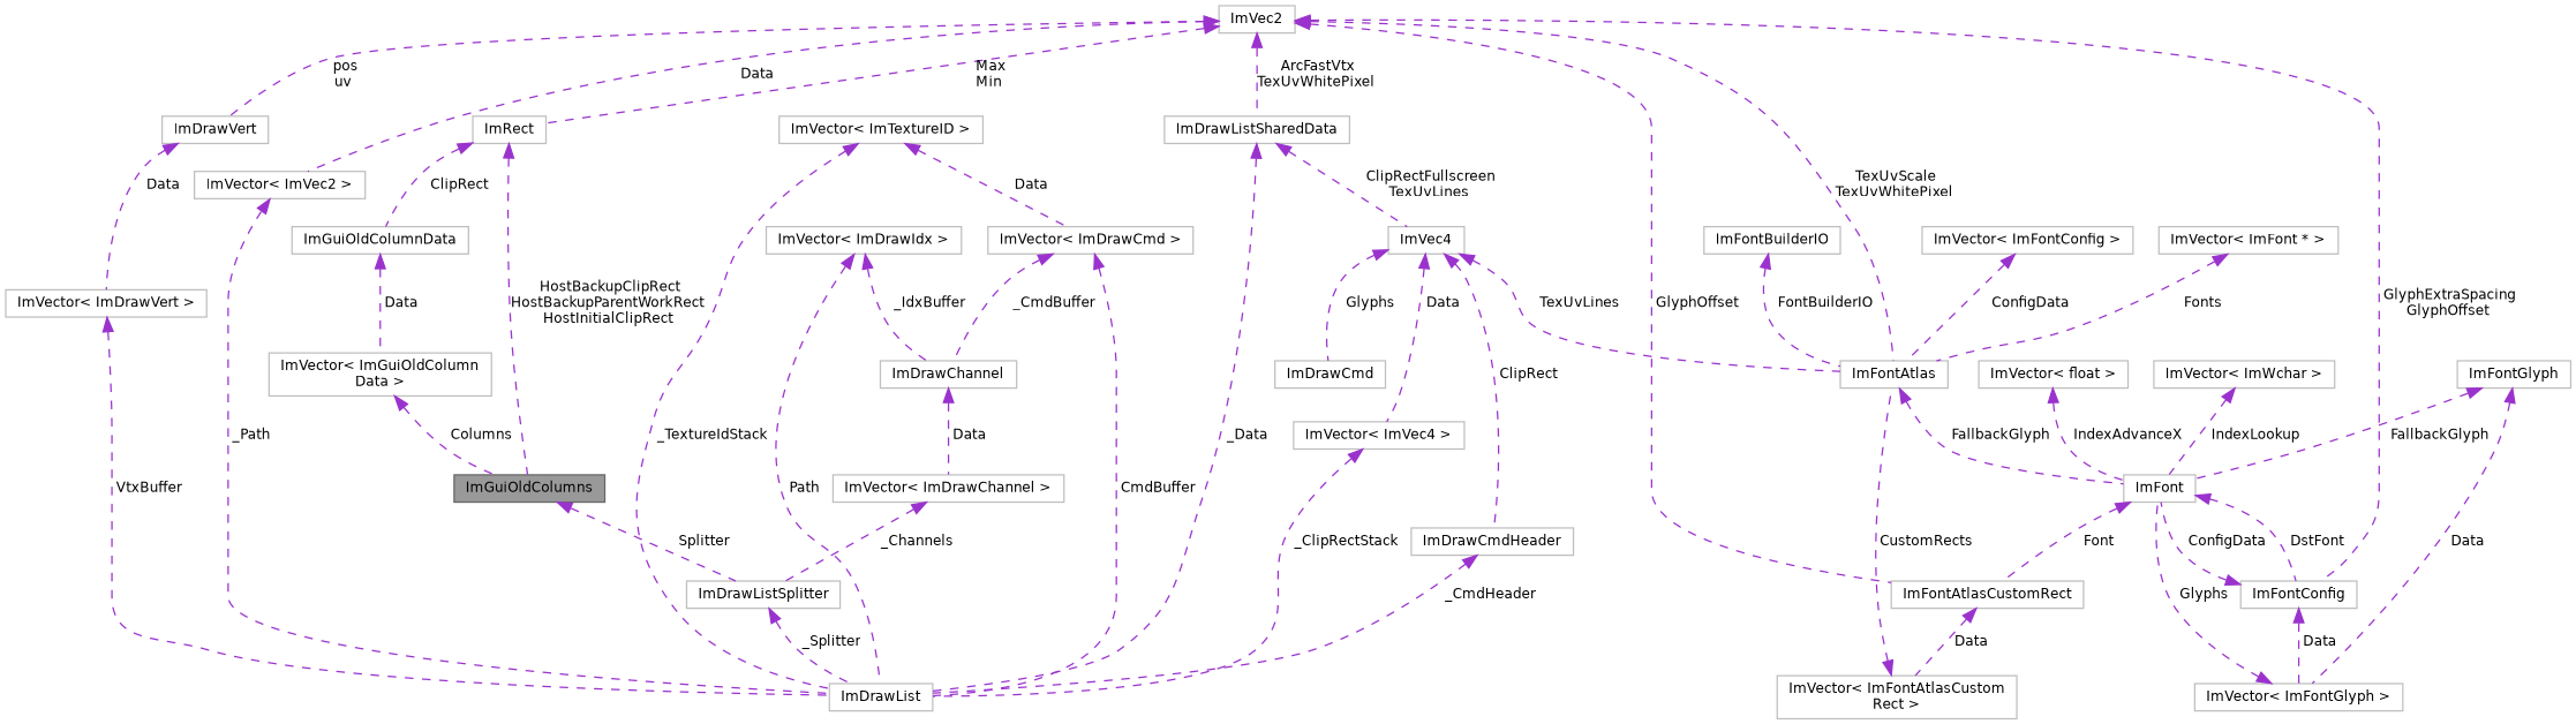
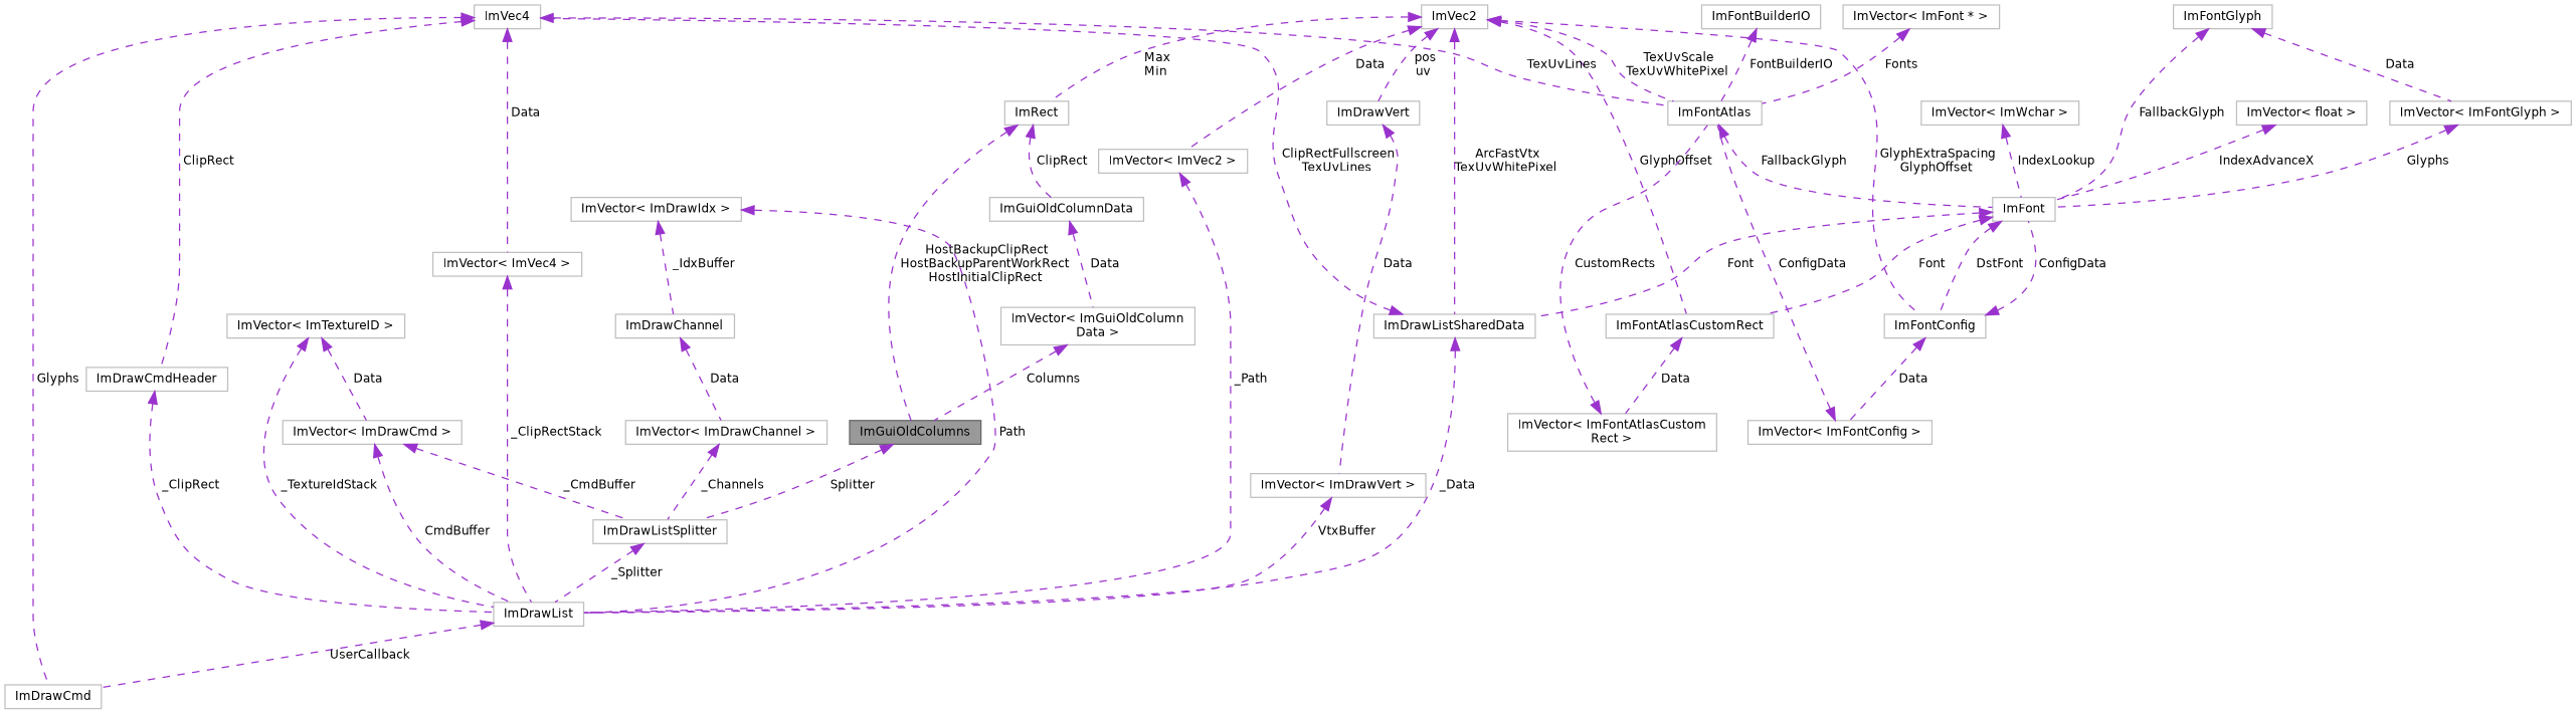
  digraph {
    rankdir=TB
    node [color=grey75 fillcolor=white fontname=Helvetica fontsize=10 shape=box style=filled]
    edge [color=darkorchid3 dir=back fontname=Helvetica fontsize=10 labelfontname=Helvetica labelfontsize=10 style=dashed]
    n1 [color=gray40 fillcolor=grey60 fontcolor=black height=0.2 label=ImGuiOldColumns width=0.4]
    n2 [height=0.2 label=ImDrawListSplitter width=0.4]
    n3 [height=0.2 label=ImRect width=0.4]
    n4 [height=0.2 label=ImGuiOldColumnData width=0.4]
    n5 [height=0.2 label="ImVector\< ImGuiOldColumn\lData \>" width=0.4]
    n6 [height=0.2 label=ImVec2 width=0.4]
    n7 [height=0.2 label=ImDrawVert width=0.4]
    n8 [height=0.2 label=ImDrawListSharedData width=0.4]
    n9 [height=0.2 label=ImFontAtlas width=0.4]
    n10 [height=0.2 label=ImFontAtlasCustomRect width=0.4]
    n11 [height=0.2 label=ImFontConfig width=0.4]
    n12 [height=0.2 label="ImVector\< ImVec2 \>" width=0.4]
    n13 [height=0.2 label="ImVector\< ImDrawVert \>" width=0.4]
    n14 [height=0.2 label=ImDrawList width=0.4]
    n15 [height=0.2 label=ImVec4 width=0.4]
    n16 [height=0.2 label=ImFont width=0.4]
    n17 [height=0.2 label="ImVector\< ImFontAtlasCustom\lRect \>" width=0.4]
    n18 [height=0.2 label="ImVector\< ImFontConfig \>" width=0.4]
    n19 [height=0.2 label=ImDrawCmd width=0.4]
    n20 [height=0.2 label="ImVector\< ImDrawChannel \>" width=0.4]
    n21 [height=0.2 label=ImDrawChannel width=0.4]
    n22 [height=0.2 label="ImVector\< ImDrawCmd \>" width=0.4]
    n23 [height=0.2 label="ImVector\< ImVec4 \>" width=0.4]
    n24 [height=0.2 label=ImDrawCmdHeader width=0.4]
    n25 [height=0.2 label="ImVector\< ImDrawIdx \>" width=0.4]
    n26 [height=0.2 label="ImVector\< ImFont * \>" width=0.4]
    n27 [height=0.2 label="ImVector\< float \>" width=0.4]
    n28 [height=0.2 label="ImVector\< ImWchar \>" width=0.4]
    n29 [height=0.2 label="ImVector\< ImFontGlyph \>" width=0.4]
    n30 [height=0.2 label=ImFontGlyph width=0.4]
    n31 [height=0.2 label=ImFontBuilderIO width=0.4]
    n32 [height=0.2 label="ImVector\< ImTextureID \>" width=0.4]
    n1 -> n2 [label=" Splitter"]
    n2 -> n14 [label=" _Splitter"]
    n3 -> n1 [label=" HostBackupClipRect\nHostBackupParentWorkRect\nHostInitialClipRect"]
    n3 -> n4 [label=" ClipRect"]
    n4 -> n5 [label=" Data"]
    n5 -> n1 [label=" Columns"]
    n6 -> n3 [label=" Max\nMin"]
    n6 -> n7 [label=" pos\nuv"]
    n6 -> n8 [label=" ArcFastVtx\nTexUvWhitePixel"]
    n6 -> n9 [label=" TexUvScale\nTexUvWhitePixel"]
    n6 -> n10 [label=" GlyphOffset"]
    n6 -> n11 [label=" GlyphExtraSpacing\nGlyphOffset"]
    n6 -> n12 [label=" Data"]
    n7 -> n13 [label=" Data"]
    n8 -> n14 [label=" _Data"]
    n8 -> n15 [label=" ClipRectFullscreen\nTexUvLines"]
    n9 -> n16 [label=" FallbackGlyph"]
    n10 -> n17 [label=" Data"]
    n11 -> n16 [label=" ConfigData"]
-   n11 -> n29 [label=" Data"]
+   n11 -> n18 [label=" Data"]
    n12 -> n14 [label=" _Path"]
    n13 -> n14 [label=" VtxBuffer"]
+   n14 -> n19 [label=" UserCallback"]
    n15 -> n9 [label=" TexUvLines"]
    n15 -> n19 [label=" Glyphs"]
    n15 -> n23 [label=" Data"]
    n15 -> n24 [label=" ClipRect"]
+   n16 -> n8 [label=" Font"]
    n16 -> n10 [label=" Font"]
    n16 -> n11 [label=" DstFont"]
    n17 -> n9 [label=" CustomRects"]
    n18 -> n9 [label=" ConfigData"]
    n20 -> n2 [label=" _Channels"]
    n21 -> n20 [label=" Data"]
    n22 -> n14 [label=" CmdBuffer"]
-   n22 -> n21 [label=" _CmdBuffer"]
+   n22 -> n2 [label=" _CmdBuffer"]
    n23 -> n14 [label=" _ClipRectStack"]
-   n24 -> n14 [label=" _CmdHeader"]
+   n24 -> n14 [label=" _ClipRect"]
    n25 -> n14 [label=" Path"]
    n25 -> n21 [label=" _IdxBuffer"]
    n26 -> n9 [label=" Fonts"]
    n27 -> n16 [label=" IndexAdvanceX"]
    n28 -> n16 [label=" IndexLookup"]
    n29 -> n16 [label=" Glyphs"]
    n30 -> n16 [label=" FallbackGlyph"]
    n30 -> n29 [label=" Data"]
    n31 -> n9 [label=" FontBuilderIO"]
    n32 -> n14 [label=" _TextureIdStack"]
    n32 -> n22 [label=" Data"]
  }
